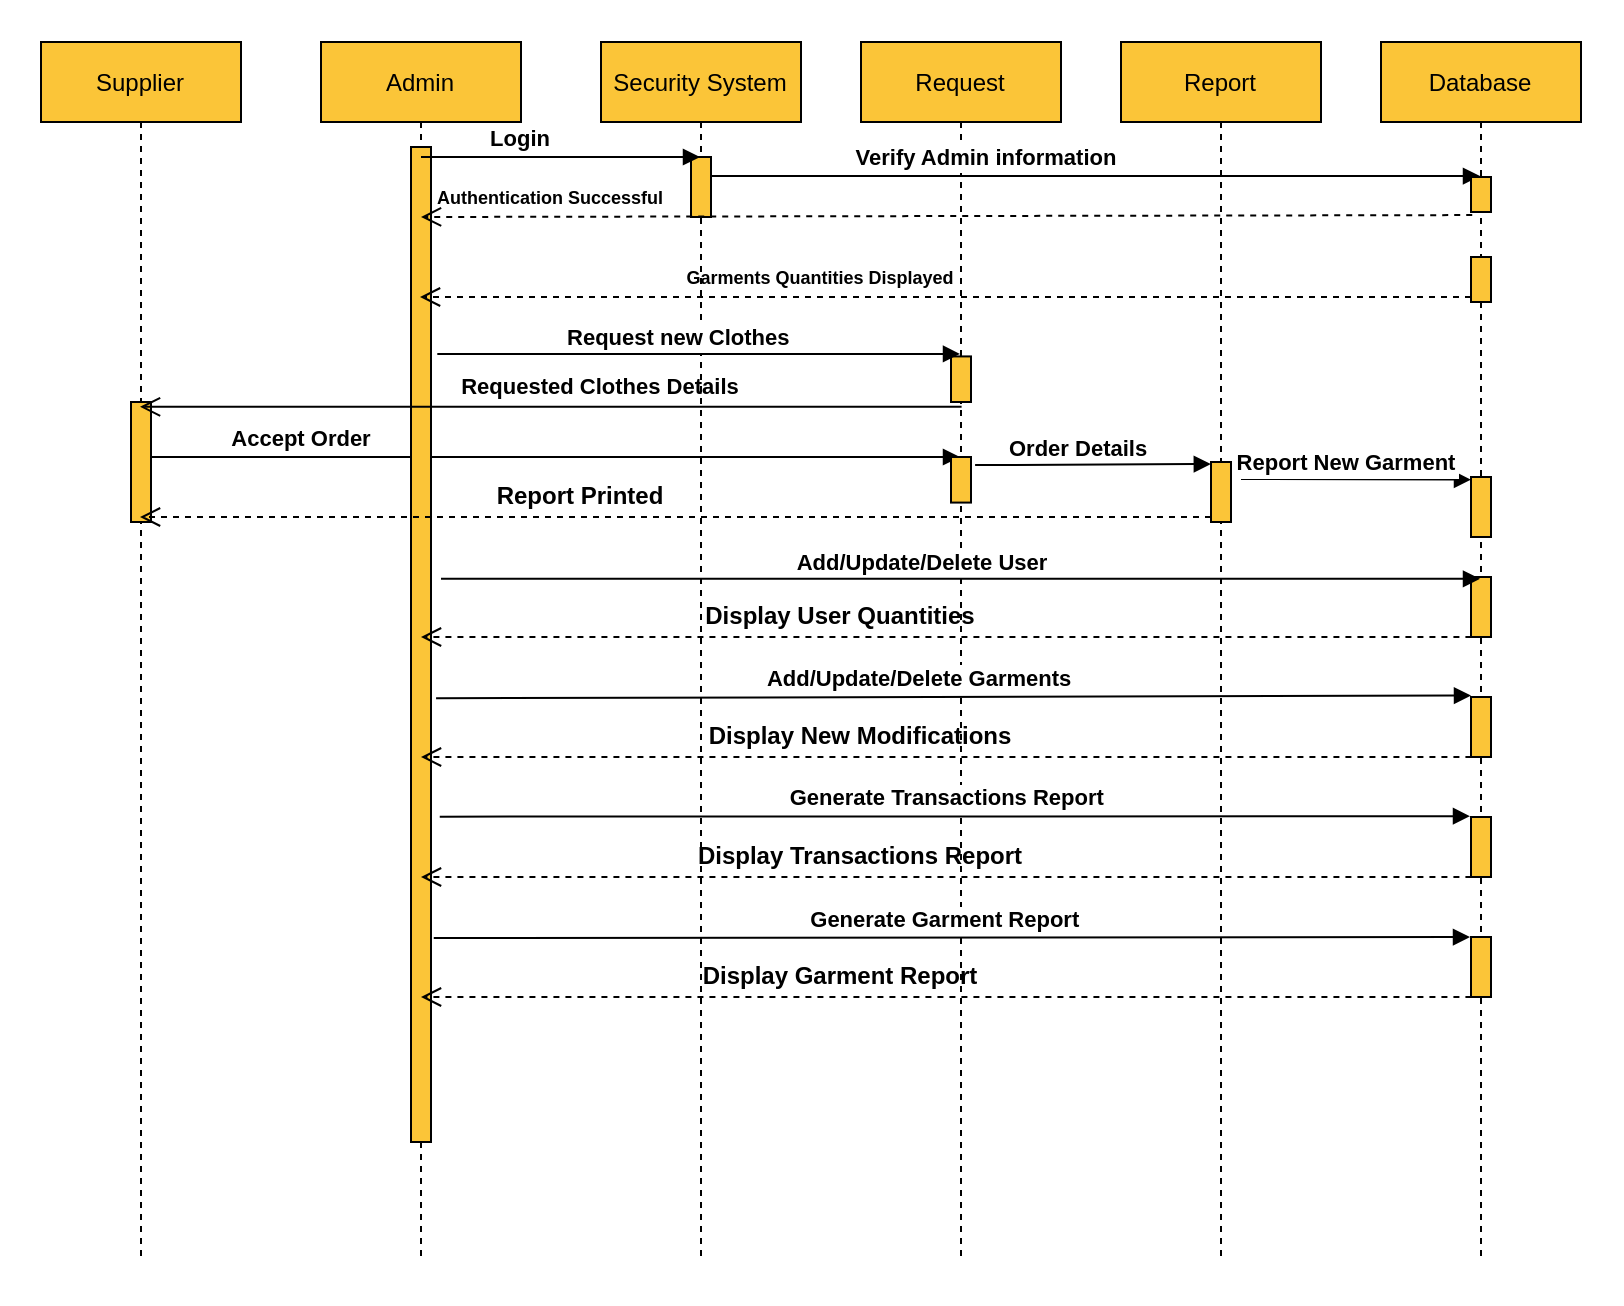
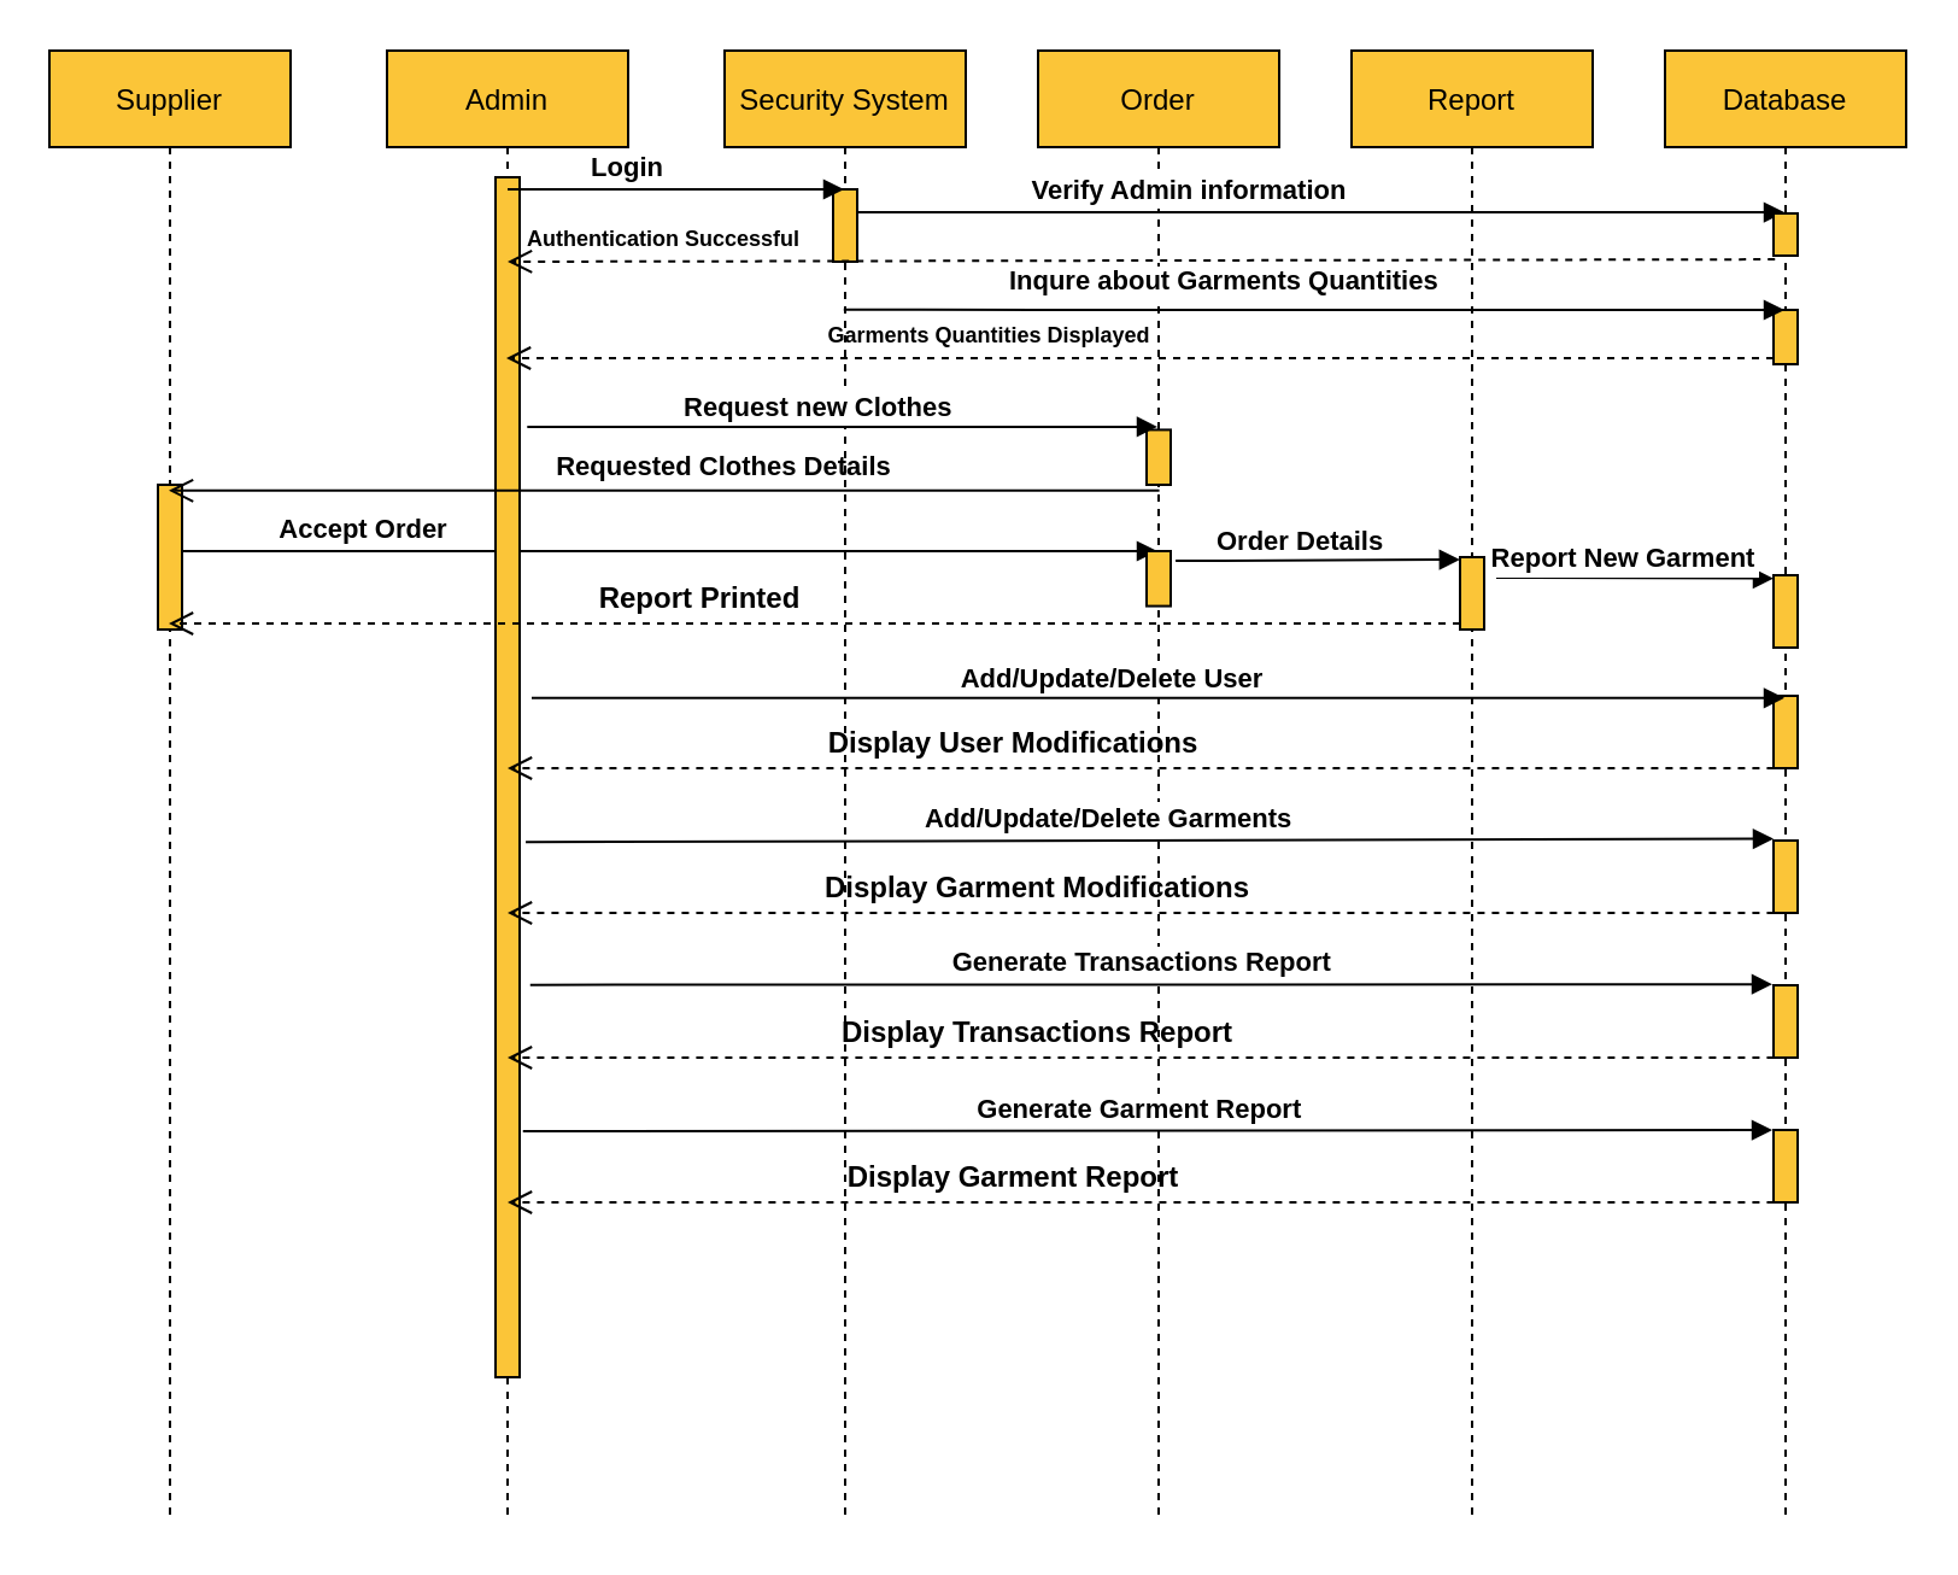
  <mxCell id="0" />
  <mxCell id="1" parent="0" />
  <mxCell id="2" value="Supplier" style="shape=umlLifeline;perimeter=lifelinePerimeter;container=1;collapsible=0;recursiveResize=0;rounded=0;shadow=0;strokeWidth=1;fillColor=#FBC538;" parent="1" vertex="1"><mxGeometry x="20" y="20.5" width="100" height="607.5" as="geometry" /></mxCell>
  <mxCell id="3" value="Accept Order" style="verticalAlign=bottom;endArrow=block;shadow=0;strokeWidth=1;fontStyle=1" parent="2" target="10" edge="1"><mxGeometry x="-0.611" relative="1" as="geometry"><mxPoint x="50.5" y="207.5" as="sourcePoint" /><mxPoint as="offset" /><mxPoint x="320" y="207.5" as="targetPoint" /></mxGeometry></mxCell>
  <mxCell id="4" value="" style="points=[];perimeter=orthogonalPerimeter;rounded=0;shadow=0;strokeWidth=1;fillColor=#FBC538;" parent="2" vertex="1"><mxGeometry x="45" y="180" width="10" height="60" as="geometry" /></mxCell>
  <mxCell id="5" value="Admin" style="shape=umlLifeline;perimeter=lifelinePerimeter;container=1;collapsible=0;recursiveResize=0;rounded=0;shadow=0;strokeWidth=1;fillColor=#FBC538;" parent="1" vertex="1"><mxGeometry x="160" y="20.5" width="100" height="607.5" as="geometry" /></mxCell>
  <mxCell id="6" value="" style="points=[];perimeter=orthogonalPerimeter;rounded=0;shadow=0;strokeWidth=1;fillColor=#FBC538;" parent="5" vertex="1"><mxGeometry x="45" y="52.5" width="10" height="497.5" as="geometry" /></mxCell>
  <mxCell id="7" value="Security System" style="shape=umlLifeline;perimeter=lifelinePerimeter;container=1;collapsible=0;recursiveResize=0;rounded=0;shadow=0;strokeWidth=1;fillColor=#FBC538;" parent="1" vertex="1"><mxGeometry x="300" y="20.5" width="100" height="610" as="geometry" /></mxCell>
  <mxCell id="8" value="" style="points=[];perimeter=orthogonalPerimeter;rounded=0;shadow=0;strokeWidth=1;fillColor=#FBC538;" parent="7" vertex="1"><mxGeometry x="45" y="57.5" width="10" height="30" as="geometry" /></mxCell>
  <mxCell id="9" value="" style="html=1;verticalAlign=bottom;endArrow=open;dashed=1;endSize=8;rounded=0;fontSize=10;" parent="7" edge="1"><mxGeometry relative="1" as="geometry"><mxPoint x="435.21" y="297.5" as="sourcePoint" /><mxPoint x="-90" y="297.5" as="targetPoint" /></mxGeometry></mxCell>
- <mxCell id="10" value="Request" style="shape=umlLifeline;perimeter=lifelinePerimeter;container=1;collapsible=0;recursiveResize=0;rounded=0;shadow=0;strokeWidth=1;fillColor=#FBC538;" parent="1" vertex="1"><mxGeometry x="430" y="20.5" width="100" height="610" as="geometry" /></mxCell>
+ <mxCell id="10" value="Order" style="shape=umlLifeline;perimeter=lifelinePerimeter;container=1;collapsible=0;recursiveResize=0;rounded=0;shadow=0;strokeWidth=1;fillColor=#FBC538;" parent="1" vertex="1"><mxGeometry x="430" y="20.5" width="100" height="610" as="geometry" /></mxCell>
  <mxCell id="11" value="Verify Admin information" style="verticalAlign=bottom;endArrow=block;shadow=0;strokeWidth=1;fontStyle=1;" parent="10" target="22" edge="1"><mxGeometry x="-0.283" relative="1" as="geometry"><mxPoint x="-75" y="67.02" as="sourcePoint" /><mxPoint as="offset" /><mxPoint x="300" y="67.5" as="targetPoint" /></mxGeometry></mxCell>
  <mxCell id="12" value="" style="points=[];perimeter=orthogonalPerimeter;rounded=0;shadow=0;strokeWidth=1;fillColor=#FBC538;" parent="10" vertex="1"><mxGeometry x="45" y="157.21" width="10" height="22.79" as="geometry" /></mxCell>
  <mxCell id="13" value="" style="points=[];perimeter=orthogonalPerimeter;rounded=0;shadow=0;strokeWidth=1;fillColor=#FBC538;" parent="10" vertex="1"><mxGeometry x="45" y="207.5" width="10" height="22.79" as="geometry" /></mxCell>
  <mxCell id="14" value="" style="html=1;verticalAlign=bottom;endArrow=open;dashed=1;endSize=8;rounded=0;fontSize=10;" parent="10" target="2" edge="1"><mxGeometry relative="1" as="geometry"><mxPoint x="175" y="237.5" as="sourcePoint" /><mxPoint x="40" y="237.5" as="targetPoint" /></mxGeometry></mxCell>
  <mxCell id="15" value="" style="html=1;verticalAlign=bottom;endArrow=open;dashed=1;endSize=8;rounded=0;fontSize=10;" parent="10" edge="1"><mxGeometry relative="1" as="geometry"><mxPoint x="305.21" y="417.5" as="sourcePoint" /><mxPoint x="-220.0" y="417.5" as="targetPoint" /></mxGeometry></mxCell>
  <mxCell id="16" value="&lt;b&gt;Display Transactions Report&lt;/b&gt;" style="text;html=1;strokeColor=none;fillColor=none;align=center;verticalAlign=middle;whiteSpace=wrap;rounded=0;" parent="10" vertex="1"><mxGeometry x="-90" y="397.5" width="180" height="20" as="geometry" /></mxCell>
  <mxCell id="17" value="Report" style="shape=umlLifeline;perimeter=lifelinePerimeter;container=1;collapsible=0;recursiveResize=0;rounded=0;shadow=0;strokeWidth=1;fillColor=#FBC538;" parent="1" vertex="1"><mxGeometry x="560" y="20.5" width="100" height="610" as="geometry" /></mxCell>
  <mxCell id="18" value="" style="points=[];perimeter=orthogonalPerimeter;rounded=0;shadow=0;strokeWidth=1;fillColor=#FBC538;" parent="17" vertex="1"><mxGeometry x="45" y="210" width="10" height="30" as="geometry" /></mxCell>
  <mxCell id="19" value="Add/Update/Delete Garments" style="verticalAlign=bottom;endArrow=block;shadow=0;strokeWidth=1;fontStyle=1;exitX=1.254;exitY=0.554;exitDx=0;exitDy=0;exitPerimeter=0;" parent="17" source="6" edge="1"><mxGeometry x="-0.066" relative="1" as="geometry"><mxPoint x="-209.5" y="326.79" as="sourcePoint" /><mxPoint as="offset" /><mxPoint x="175" y="326.79" as="targetPoint" /></mxGeometry></mxCell>
  <mxCell id="20" value="" style="html=1;verticalAlign=bottom;endArrow=open;dashed=1;endSize=8;rounded=0;fontSize=10;" parent="17" edge="1"><mxGeometry relative="1" as="geometry"><mxPoint x="175.21" y="357.5" as="sourcePoint" /><mxPoint x="-350.0" y="357.5" as="targetPoint" /></mxGeometry></mxCell>
  <mxCell id="21" value="Generate Garment Report" style="verticalAlign=bottom;endArrow=block;shadow=0;strokeWidth=1;fontStyle=1;exitX=1.138;exitY=0.795;exitDx=0;exitDy=0;exitPerimeter=0;" parent="17" source="6" edge="1"><mxGeometry x="-0.012" relative="1" as="geometry"><mxPoint x="-210" y="447.5" as="sourcePoint" /><mxPoint as="offset" /><mxPoint x="174.5" y="447.5" as="targetPoint" /></mxGeometry></mxCell>
  <mxCell id="22" value="Database" style="shape=umlLifeline;perimeter=lifelinePerimeter;container=1;collapsible=0;recursiveResize=0;rounded=0;shadow=0;strokeWidth=1;fillColor=#FBC538;" parent="1" vertex="1"><mxGeometry x="690" y="20.5" width="100" height="610" as="geometry" /></mxCell>
  <mxCell id="23" value="" style="points=[];perimeter=orthogonalPerimeter;rounded=0;shadow=0;strokeWidth=1;fillColor=#FBC538;" parent="22" vertex="1"><mxGeometry x="45" y="267.5" width="10" height="30" as="geometry" /></mxCell>
  <mxCell id="24" value="" style="points=[];perimeter=orthogonalPerimeter;rounded=0;shadow=0;strokeWidth=1;fillColor=#FBC538;" parent="22" vertex="1"><mxGeometry x="45" y="67.5" width="10" height="17.5" as="geometry" /></mxCell>
  <mxCell id="25" value="" style="points=[];perimeter=orthogonalPerimeter;rounded=0;shadow=0;strokeWidth=1;fillColor=#FBC538;" parent="22" vertex="1"><mxGeometry x="45" y="107.5" width="10" height="22.5" as="geometry" /></mxCell>
  <mxCell id="26" value="" style="points=[];perimeter=orthogonalPerimeter;rounded=0;shadow=0;strokeWidth=1;fillColor=#FBC538;" parent="22" vertex="1"><mxGeometry x="45" y="217.5" width="10" height="30" as="geometry" /></mxCell>
  <mxCell id="27" value="Report New Garment" style="verticalAlign=bottom;endArrow=block;shadow=0;strokeWidth=1;fontStyle=1;entryX=0.477;entryY=0.349;entryDx=0;entryDy=0;entryPerimeter=0;" parent="22" edge="1"><mxGeometry x="-0.077" y="-1" relative="1" as="geometry"><mxPoint x="-70" y="218.5" as="sourcePoint" /><mxPoint as="offset" /><mxPoint x="45.0" y="218.83" as="targetPoint" /></mxGeometry></mxCell>
  <mxCell id="28" value="" style="points=[];perimeter=orthogonalPerimeter;rounded=0;shadow=0;strokeWidth=1;fillColor=#FBC538;" parent="22" vertex="1"><mxGeometry x="45" y="327.5" width="10" height="30" as="geometry" /></mxCell>
  <mxCell id="29" value="" style="points=[];perimeter=orthogonalPerimeter;rounded=0;shadow=0;strokeWidth=1;fillColor=#FBC538;" parent="22" vertex="1"><mxGeometry x="45" y="387.5" width="10" height="30" as="geometry" /></mxCell>
  <mxCell id="30" value="" style="points=[];perimeter=orthogonalPerimeter;rounded=0;shadow=0;strokeWidth=1;fillColor=#FBC538;" parent="22" vertex="1"><mxGeometry x="45" y="447.5" width="10" height="30" as="geometry" /></mxCell>
  <mxCell id="31" value="Login" style="verticalAlign=bottom;endArrow=block;shadow=0;strokeWidth=1;fontStyle=1" parent="1" target="7" edge="1"><mxGeometry x="-0.283" relative="1" as="geometry"><mxPoint x="210" y="78" as="sourcePoint" /><mxPoint as="offset" /><mxPoint x="330" y="78" as="targetPoint" /></mxGeometry></mxCell>
  <mxCell id="32" value="" style="html=1;verticalAlign=bottom;endArrow=open;dashed=1;endSize=8;rounded=0;fontSize=10;exitX=0.061;exitY=1.088;exitDx=0;exitDy=0;exitPerimeter=0;" parent="1" source="24" edge="1"><mxGeometry relative="1" as="geometry"><mxPoint x="345" y="108" as="sourcePoint" /><mxPoint x="210" y="108" as="targetPoint" /></mxGeometry></mxCell>
  <mxCell id="33" value="&lt;font style=&quot;font-size: 9px;&quot;&gt;&lt;b style=&quot;&quot;&gt;Authentication Successful&lt;/b&gt;&lt;/font&gt;" style="text;html=1;strokeColor=none;fillColor=none;align=center;verticalAlign=middle;whiteSpace=wrap;rounded=0;" parent="1" vertex="1"><mxGeometry x="210" y="88" width="130" height="20" as="geometry" /></mxCell>
+ <mxCell id="34" value="Inqure about Garments Quantities" style="verticalAlign=bottom;endArrow=block;shadow=0;strokeWidth=1;fontStyle=1;exitX=0.494;exitY=0.176;exitDx=0;exitDy=0;exitPerimeter=0;" parent="1" source="7" target="22" edge="1"><mxGeometry x="-0.19" y="3" relative="1" as="geometry"><mxPoint x="355" y="122.76" as="sourcePoint" /><mxPoint as="offset" /><mxPoint x="720" y="118" as="targetPoint" /><Array as="points"><mxPoint x="440" y="128" /></Array></mxGeometry></mxCell>
  <mxCell id="35" value="" style="html=1;verticalAlign=bottom;endArrow=open;dashed=1;endSize=8;rounded=0;fontSize=10;" parent="1" target="5" edge="1"><mxGeometry relative="1" as="geometry"><mxPoint x="735" y="148" as="sourcePoint" /><mxPoint x="600" y="148" as="targetPoint" /></mxGeometry></mxCell>
  <mxCell id="36" value="&lt;b style=&quot;&quot;&gt;&lt;font style=&quot;font-size: 9px;&quot;&gt;Garments Quantities Displayed&lt;/font&gt;&lt;/b&gt;" style="text;html=1;strokeColor=none;fillColor=none;align=center;verticalAlign=middle;whiteSpace=wrap;rounded=0;" parent="1" vertex="1"><mxGeometry x="320" y="128" width="180" height="20" as="geometry" /></mxCell>
  <mxCell id="37" value="Request new Clothes" style="verticalAlign=bottom;endArrow=block;shadow=0;strokeWidth=1;fontStyle=1;exitX=1.315;exitY=0.208;exitDx=0;exitDy=0;exitPerimeter=0;" parent="1" source="6" target="10" edge="1"><mxGeometry x="-0.073" y="-1" relative="1" as="geometry"><mxPoint x="350" y="177" as="sourcePoint" /><mxPoint as="offset" /><mxPoint x="349.5" y="177.43" as="targetPoint" /></mxGeometry></mxCell>
  <mxCell id="38" value="" style="html=1;verticalAlign=bottom;endArrow=open;dashed=0;endSize=8;rounded=0;fontSize=10;exitX=0.503;exitY=0.299;exitDx=0;exitDy=0;exitPerimeter=0;" parent="1" source="10" target="2" edge="1"><mxGeometry relative="1" as="geometry"><mxPoint x="625.07" y="202.71" as="sourcePoint" /><mxPoint x="99.999" y="202.71" as="targetPoint" /></mxGeometry></mxCell>
  <mxCell id="39" value="&lt;b style=&quot;&quot;&gt;&lt;font style=&quot;font-size: 11px;&quot;&gt;Requested Clothes Details&lt;/font&gt;&lt;/b&gt;" style="text;html=1;strokeColor=none;fillColor=none;align=center;verticalAlign=middle;whiteSpace=wrap;rounded=0;" parent="1" vertex="1"><mxGeometry x="210.07" y="182.71" width="180" height="20" as="geometry" /></mxCell>
  <mxCell id="40" value="Order Details" style="verticalAlign=bottom;endArrow=block;shadow=0;strokeWidth=1;fontStyle=1;exitX=1.205;exitY=0.178;exitDx=0;exitDy=0;exitPerimeter=0;entryX=-0.009;entryY=0.034;entryDx=0;entryDy=0;entryPerimeter=0;" parent="1" source="13" target="18" edge="1"><mxGeometry x="-0.122" y="-1" relative="1" as="geometry"><mxPoint x="490" y="238" as="sourcePoint" /><mxPoint as="offset" /><mxPoint x="600" y="232" as="targetPoint" /></mxGeometry></mxCell>
  <mxCell id="41" value="&lt;b style=&quot;&quot;&gt;&lt;font style=&quot;font-size: 12px;&quot;&gt;Report Printed&lt;/font&gt;&lt;/b&gt;" style="text;html=1;strokeColor=none;fillColor=none;align=center;verticalAlign=middle;whiteSpace=wrap;rounded=0;" parent="1" vertex="1"><mxGeometry x="200" y="238" width="180" height="20" as="geometry" /></mxCell>
- <mxCell id="42" value="&lt;b&gt;Display User Quantities&lt;/b&gt;" style="text;html=1;strokeColor=none;fillColor=none;align=center;verticalAlign=middle;whiteSpace=wrap;rounded=0;" parent="1" vertex="1"><mxGeometry x="330" y="298" width="180" height="20" as="geometry" /></mxCell>
- <mxCell id="43" value="&lt;b&gt;Display New Modifications&lt;/b&gt;" style="text;html=1;strokeColor=none;fillColor=none;align=center;verticalAlign=middle;whiteSpace=wrap;rounded=0;" parent="1" vertex="1"><mxGeometry x="340" y="358" width="180" height="20" as="geometry" /></mxCell>
+ <mxCell id="42" value="&lt;b&gt;Display User Modifications&lt;/b&gt;" style="text;html=1;strokeColor=none;fillColor=none;align=center;verticalAlign=middle;whiteSpace=wrap;rounded=0;" parent="1" vertex="1"><mxGeometry x="330" y="298" width="180" height="20" as="geometry" /></mxCell>
+ <mxCell id="43" value="&lt;b&gt;Display Garment Modifications&lt;/b&gt;" style="text;html=1;strokeColor=none;fillColor=none;align=center;verticalAlign=middle;whiteSpace=wrap;rounded=0;" parent="1" vertex="1"><mxGeometry x="340" y="358" width="180" height="20" as="geometry" /></mxCell>
  <mxCell id="44" value="Generate Transactions Report" style="verticalAlign=bottom;endArrow=block;shadow=0;strokeWidth=1;fontStyle=1;exitX=1.438;exitY=0.673;exitDx=0;exitDy=0;exitPerimeter=0;" parent="1" source="6" edge="1"><mxGeometry x="-0.012" relative="1" as="geometry"><mxPoint x="350" y="407.6" as="sourcePoint" /><mxPoint as="offset" /><mxPoint x="734.5" y="407.6" as="targetPoint" /></mxGeometry></mxCell>
  <mxCell id="45" value="" style="html=1;verticalAlign=bottom;endArrow=open;dashed=1;endSize=8;rounded=0;fontSize=10;" parent="1" edge="1"><mxGeometry relative="1" as="geometry"><mxPoint x="735.21" y="498" as="sourcePoint" /><mxPoint x="210" y="498" as="targetPoint" /></mxGeometry></mxCell>
  <mxCell id="46" value="&lt;b&gt;Display Garment Report&lt;/b&gt;" style="text;html=1;strokeColor=none;fillColor=none;align=center;verticalAlign=middle;whiteSpace=wrap;rounded=0;" parent="1" vertex="1"><mxGeometry x="330" y="478" width="180" height="20" as="geometry" /></mxCell>
  <mxCell id="47" value="Add/Update/Delete User" style="verticalAlign=bottom;endArrow=block;shadow=0;strokeWidth=1;fontStyle=1;exitX=1.5;exitY=0.434;exitDx=0;exitDy=0;exitPerimeter=0;" parent="1" source="6" target="22" edge="1"><mxGeometry x="-0.073" y="-1" relative="1" as="geometry"><mxPoint x="355" y="289" as="sourcePoint" /><mxPoint as="offset" /><mxPoint x="484.5" y="289" as="targetPoint" /></mxGeometry></mxCell>
